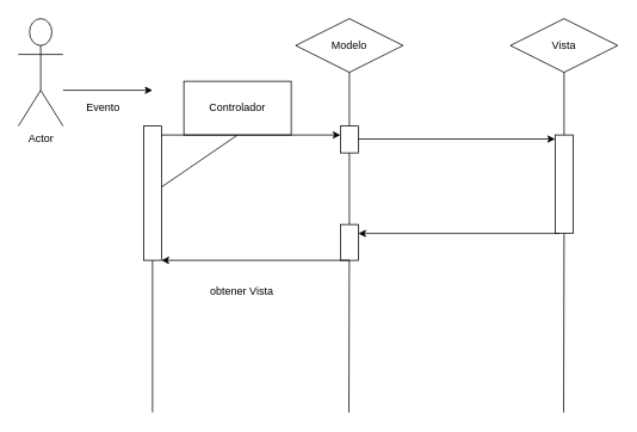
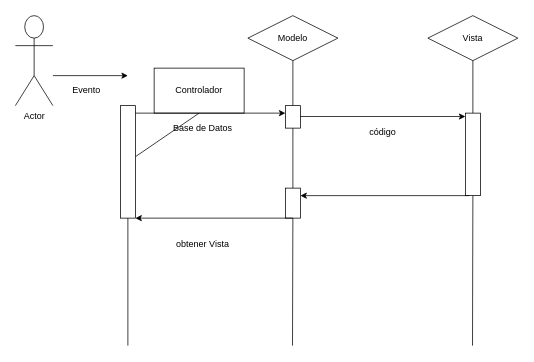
  <mxCell id="0" />
  <mxCell id="1" parent="0" />
  <mxCell id="2" value="Controlador" style="rounded=0;whiteSpace=wrap;html=1;" vertex="1" parent="1"><mxGeometry x="205" y="90" width="120" height="60" as="geometry" /></mxCell>
  <mxCell id="3" value="Modelo" style="rhombus;whiteSpace=wrap;html=1;" vertex="1" parent="1"><mxGeometry x="330" y="20" width="120" height="60" as="geometry" /></mxCell>
  <mxCell id="4" value="Vista" style="rhombus;whiteSpace=wrap;html=1;" vertex="1" parent="1"><mxGeometry x="570" y="20" width="120" height="60" as="geometry" /></mxCell>
  <mxCell id="5" value="" style="endArrow=none;html=1;entryX=0.5;entryY=1;entryDx=0;entryDy=0;" edge="1" parent="1" source="14" target="2"><mxGeometry width="50" height="50" relative="1" as="geometry"><mxPoint x="170" y="460" as="sourcePoint" /><mxPoint x="160" y="130" as="targetPoint" /></mxGeometry></mxCell>
  <mxCell id="6" value="" style="endArrow=none;html=1;entryX=0.5;entryY=1;entryDx=0;entryDy=0;" edge="1" parent="1" source="10" target="3"><mxGeometry width="50" height="50" relative="1" as="geometry"><mxPoint x="389.5" y="460" as="sourcePoint" /><mxPoint x="389.5" y="110" as="targetPoint" /></mxGeometry></mxCell>
  <mxCell id="7" value="" style="endArrow=none;html=1;entryX=0.5;entryY=1;entryDx=0;entryDy=0;" edge="1" parent="1" source="16" target="4"><mxGeometry width="50" height="50" relative="1" as="geometry"><mxPoint x="629.5" y="460" as="sourcePoint" /><mxPoint x="629.5" y="110" as="targetPoint" /></mxGeometry></mxCell>
  <mxCell id="8" value="" style="endArrow=classic;html=1;" edge="1" parent="1"><mxGeometry width="50" height="50" relative="1" as="geometry"><mxPoint x="160" y="150" as="sourcePoint" /><mxPoint x="380" y="150" as="targetPoint" /></mxGeometry></mxCell>
  <mxCell id="9" value="" style="endArrow=classic;html=1;" edge="1" parent="1"><mxGeometry width="50" height="50" relative="1" as="geometry"><mxPoint x="380" y="154.5" as="sourcePoint" /><mxPoint x="620" y="154.5" as="targetPoint" /></mxGeometry></mxCell>
  <mxCell id="10" value="" style="rounded=0;whiteSpace=wrap;html=1;" vertex="1" parent="1"><mxGeometry x="380" y="140" width="20" height="30" as="geometry" /></mxCell>
  <mxCell id="11" value="" style="endArrow=none;html=1;entryX=0.5;entryY=1;entryDx=0;entryDy=0;" edge="1" parent="1" source="12" target="10"><mxGeometry width="50" height="50" relative="1" as="geometry"><mxPoint x="389.5" y="460" as="sourcePoint" /><mxPoint x="389.5" y="110" as="targetPoint" /></mxGeometry></mxCell>
  <mxCell id="12" value="" style="rounded=0;whiteSpace=wrap;html=1;" vertex="1" parent="1"><mxGeometry x="380" y="250" width="20" height="40" as="geometry" /></mxCell>
  <mxCell id="13" value="" style="endArrow=none;html=1;entryX=0.5;entryY=1;entryDx=0;entryDy=0;" edge="1" parent="1" target="12"><mxGeometry width="50" height="50" relative="1" as="geometry"><mxPoint x="389.5" y="460" as="sourcePoint" /><mxPoint x="390" y="170" as="targetPoint" /></mxGeometry></mxCell>
  <mxCell id="14" value="" style="rounded=0;whiteSpace=wrap;html=1;" vertex="1" parent="1"><mxGeometry x="160" y="140" width="20" height="150" as="geometry" /></mxCell>
  <mxCell id="15" value="" style="endArrow=none;html=1;entryX=0.5;entryY=1;entryDx=0;entryDy=0;" edge="1" parent="1" target="14"><mxGeometry width="50" height="50" relative="1" as="geometry"><mxPoint x="170" y="460" as="sourcePoint" /><mxPoint x="170" y="110" as="targetPoint" /></mxGeometry></mxCell>
  <mxCell id="16" value="" style="rounded=0;whiteSpace=wrap;html=1;" vertex="1" parent="1"><mxGeometry x="620" y="150" width="20" height="110" as="geometry" /></mxCell>
  <mxCell id="17" value="" style="endArrow=none;html=1;entryX=0.5;entryY=1;entryDx=0;entryDy=0;" edge="1" parent="1" target="16"><mxGeometry width="50" height="50" relative="1" as="geometry"><mxPoint x="629.5" y="460" as="sourcePoint" /><mxPoint x="629.5" y="110" as="targetPoint" /></mxGeometry></mxCell>
  <mxCell id="18" value="" style="endArrow=classic;html=1;exitX=0.25;exitY=1;exitDx=0;exitDy=0;entryX=1;entryY=0.25;entryDx=0;entryDy=0;" edge="1" parent="1" source="16" target="12"><mxGeometry width="50" height="50" relative="1" as="geometry"><mxPoint x="110" y="530" as="sourcePoint" /><mxPoint x="430" y="260" as="targetPoint" /></mxGeometry></mxCell>
  <mxCell id="19" value="" style="endArrow=classic;html=1;entryX=1;entryY=0.25;entryDx=0;entryDy=0;" edge="1" parent="1"><mxGeometry width="50" height="50" relative="1" as="geometry"><mxPoint x="390" y="290" as="sourcePoint" /><mxPoint x="180" y="290" as="targetPoint" /></mxGeometry></mxCell>
  <mxCell id="20" value="obtener Vista" style="text;html=1;strokeColor=none;fillColor=none;align=center;verticalAlign=middle;whiteSpace=wrap;rounded=0;" vertex="1" parent="1"><mxGeometry x="210" y="310" width="120" height="30" as="geometry" /></mxCell>
+ <mxCell id="21" value="código" style="text;html=1;strokeColor=none;fillColor=none;align=center;verticalAlign=middle;whiteSpace=wrap;rounded=0;" vertex="1" parent="1"><mxGeometry x="450" y="150" width="120" height="50" as="geometry" /></mxCell>
+ <mxCell id="22" value="Base de Datos" style="text;html=1;strokeColor=none;fillColor=none;align=center;verticalAlign=middle;whiteSpace=wrap;rounded=0;" vertex="1" parent="1"><mxGeometry x="205" y="160" width="130" height="20" as="geometry" /></mxCell>
  <mxCell id="23" value="Actor" style="shape=umlActor;verticalLabelPosition=bottom;labelBackgroundColor=#ffffff;verticalAlign=top;html=1;outlineConnect=0;" vertex="1" parent="1"><mxGeometry x="20" y="20" width="50" height="120" as="geometry" /></mxCell>
  <mxCell id="24" value="" style="endArrow=classic;html=1;" edge="1" parent="1"><mxGeometry width="50" height="50" relative="1" as="geometry"><mxPoint x="70" y="100" as="sourcePoint" /><mxPoint x="170" y="100" as="targetPoint" /></mxGeometry></mxCell>
  <mxCell id="25" value="Evento" style="text;html=1;strokeColor=none;fillColor=none;align=center;verticalAlign=middle;whiteSpace=wrap;rounded=0;" vertex="1" parent="1"><mxGeometry x="80" y="110" width="70" height="20" as="geometry" /></mxCell>
